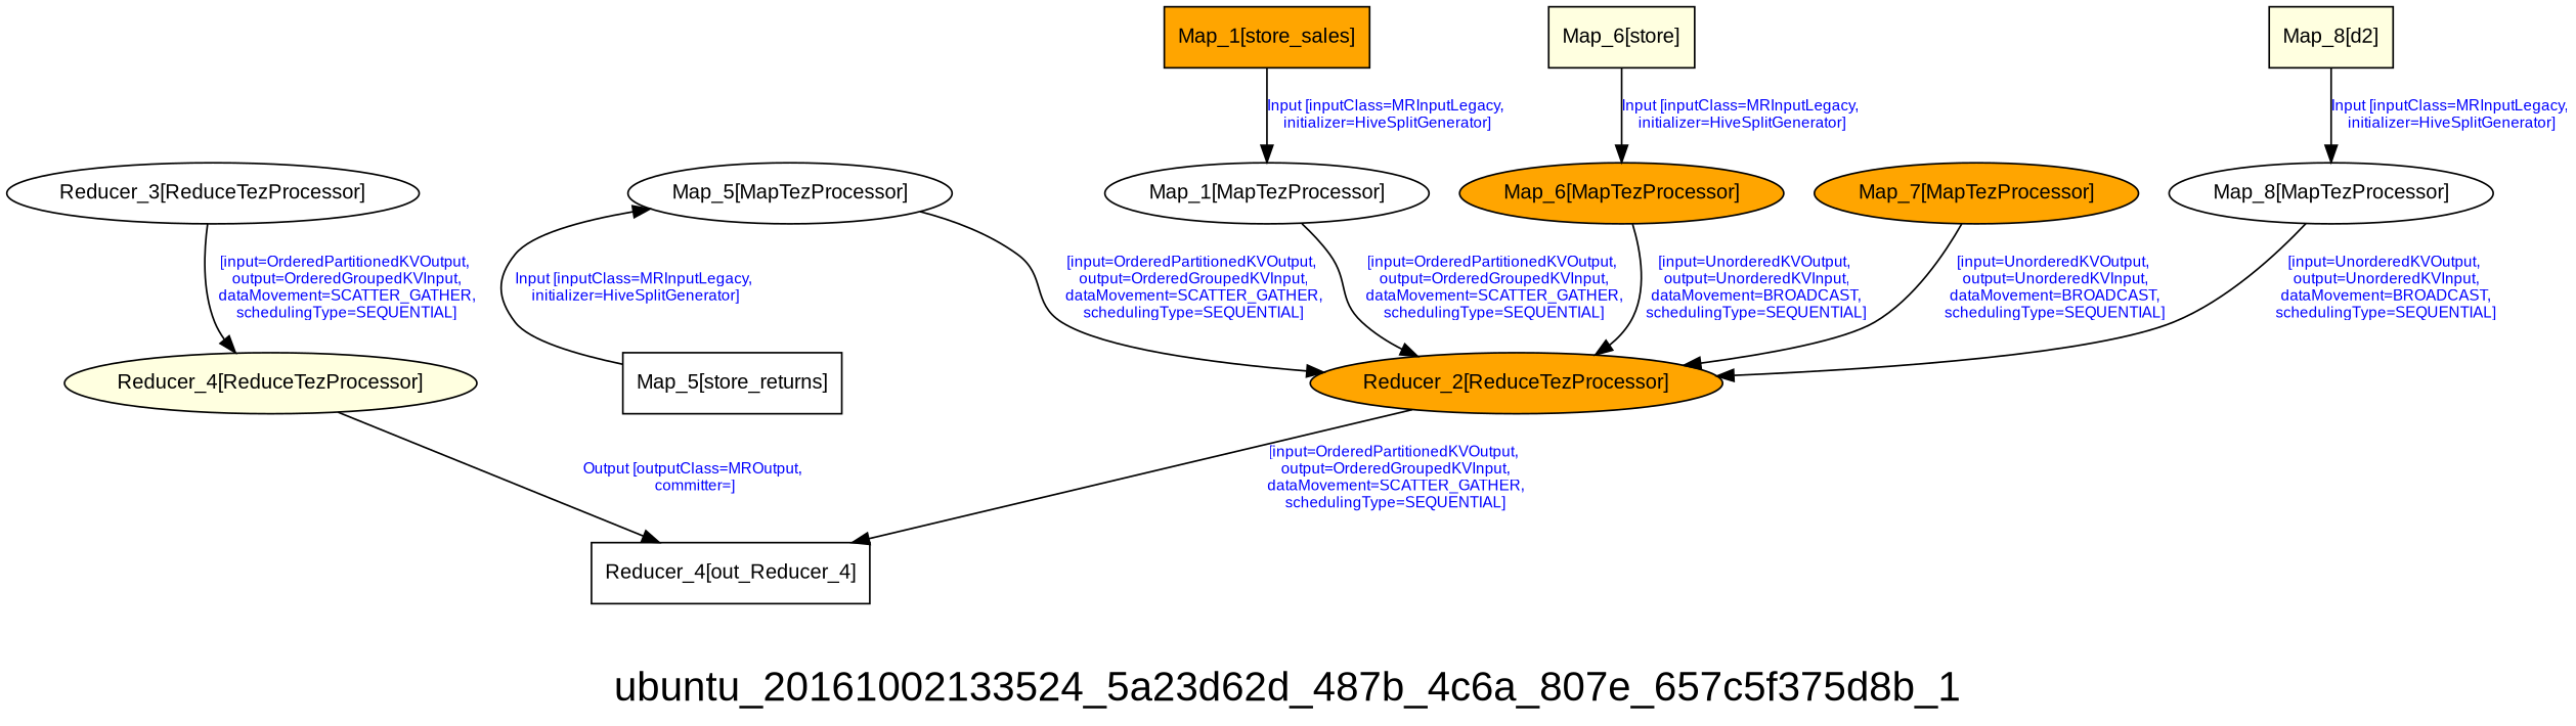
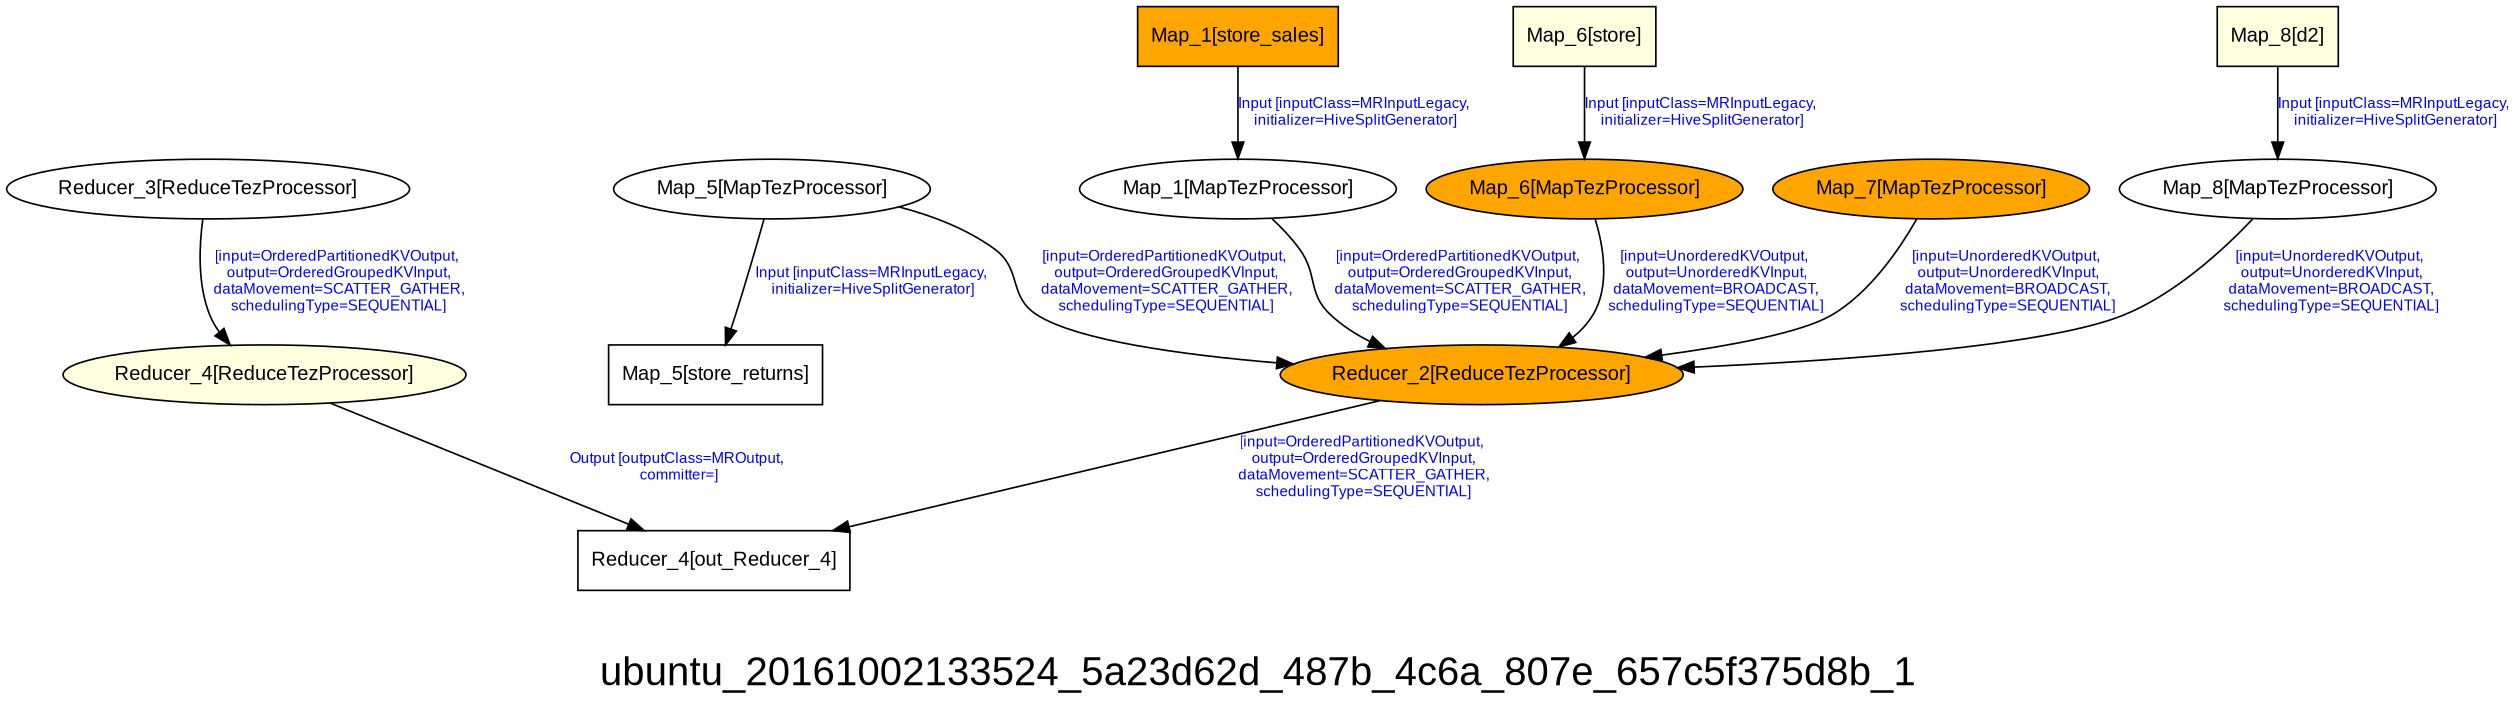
  digraph {
    fontname="Liberation Sans"
    fontsize=24
    label=ubuntu_20161002133524_5a23d62d_487b_4c6a_807e_657c5f375d8b_1
    node [fillcolor=white fontname="Liberation Sans" fontsize=12 style=filled]
    edge [fontcolor=blue fontname="Liberation Sans" fontsize=9]
    n1 [fillcolor=orange label="Map_7[MapTezProcessor]"]
    n2 [fillcolor=orange label="Reducer_2[ReduceTezProcessor]"]
    n3 [label="Reducer_4[out_Reducer_4]" shape=box]
    n4 [label="Reducer_3[ReduceTezProcessor]"]
    n5 [fillcolor=lightyellow label="Reducer_4[ReduceTezProcessor]"]
    n6 [label="Map_5[MapTezProcessor]"]
    n7 [fillcolor=lightyellow label="Map_8[d2]" shape=box]
    n8 [label="Map_8[MapTezProcessor]"]
    n9 [label="Map_5[store_returns]" shape=box]
    n10 [fillcolor=orange label="Map_1[store_sales]" shape=box]
    n11 [label="Map_1[MapTezProcessor]"]
    n12 [fillcolor=orange label="Map_6[MapTezProcessor]"]
    n13 [fillcolor=lightyellow label="Map_6[store]" shape=box]
    n1 -> n2 [label="[input=UnorderedKVOutput,\n output=UnorderedKVInput,\n dataMovement=BROADCAST,\n schedulingType=SEQUENTIAL]"]
    n2 -> n3 [label="[input=OrderedPartitionedKVOutput,\n output=OrderedGroupedKVInput,\n dataMovement=SCATTER_GATHER,\n schedulingType=SEQUENTIAL]"]
    n4 -> n5 [label="[input=OrderedPartitionedKVOutput,\n output=OrderedGroupedKVInput,\n dataMovement=SCATTER_GATHER,\n schedulingType=SEQUENTIAL]"]
    n5 -> n3 [label="Output [outputClass=MROutput,\n committer=]"]
    n6 -> n2 [label="[input=OrderedPartitionedKVOutput,\n output=OrderedGroupedKVInput,\n dataMovement=SCATTER_GATHER,\n schedulingType=SEQUENTIAL]"]
    n7 -> n8 [label="Input [inputClass=MRInputLegacy,\n initializer=HiveSplitGenerator]"]
    n8 -> n2 [label="[input=UnorderedKVOutput,\n output=UnorderedKVInput,\n dataMovement=BROADCAST,\n schedulingType=SEQUENTIAL]"]
-   n9 -> n6 [label="Input [inputClass=MRInputLegacy,\n initializer=HiveSplitGenerator]"]
+   n6 -> n9 [label="Input [inputClass=MRInputLegacy,\n initializer=HiveSplitGenerator]"]
    n10 -> n11 [label="Input [inputClass=MRInputLegacy,\n initializer=HiveSplitGenerator]"]
    n11 -> n2 [label="[input=OrderedPartitionedKVOutput,\n output=OrderedGroupedKVInput,\n dataMovement=SCATTER_GATHER,\n schedulingType=SEQUENTIAL]"]
    n12 -> n2 [label="[input=UnorderedKVOutput,\n output=UnorderedKVInput,\n dataMovement=BROADCAST,\n schedulingType=SEQUENTIAL]"]
    n13 -> n12 [label="Input [inputClass=MRInputLegacy,\n initializer=HiveSplitGenerator]"]
  }
